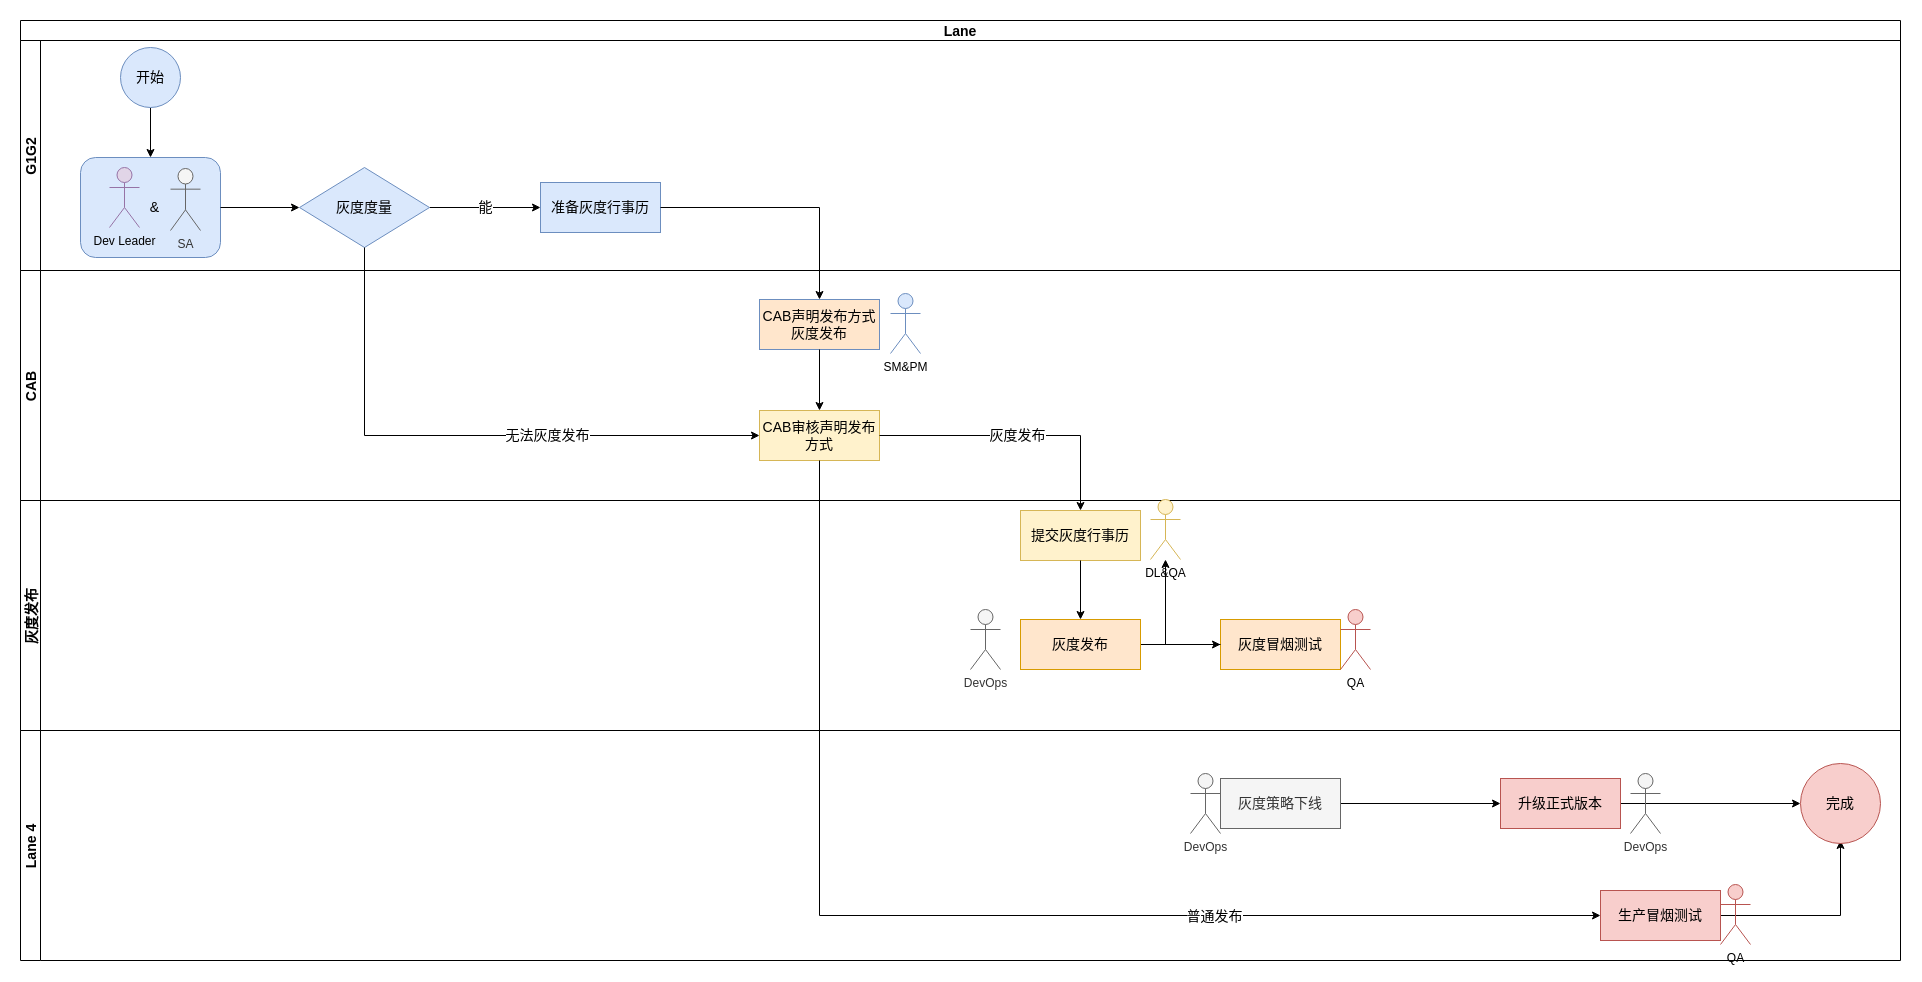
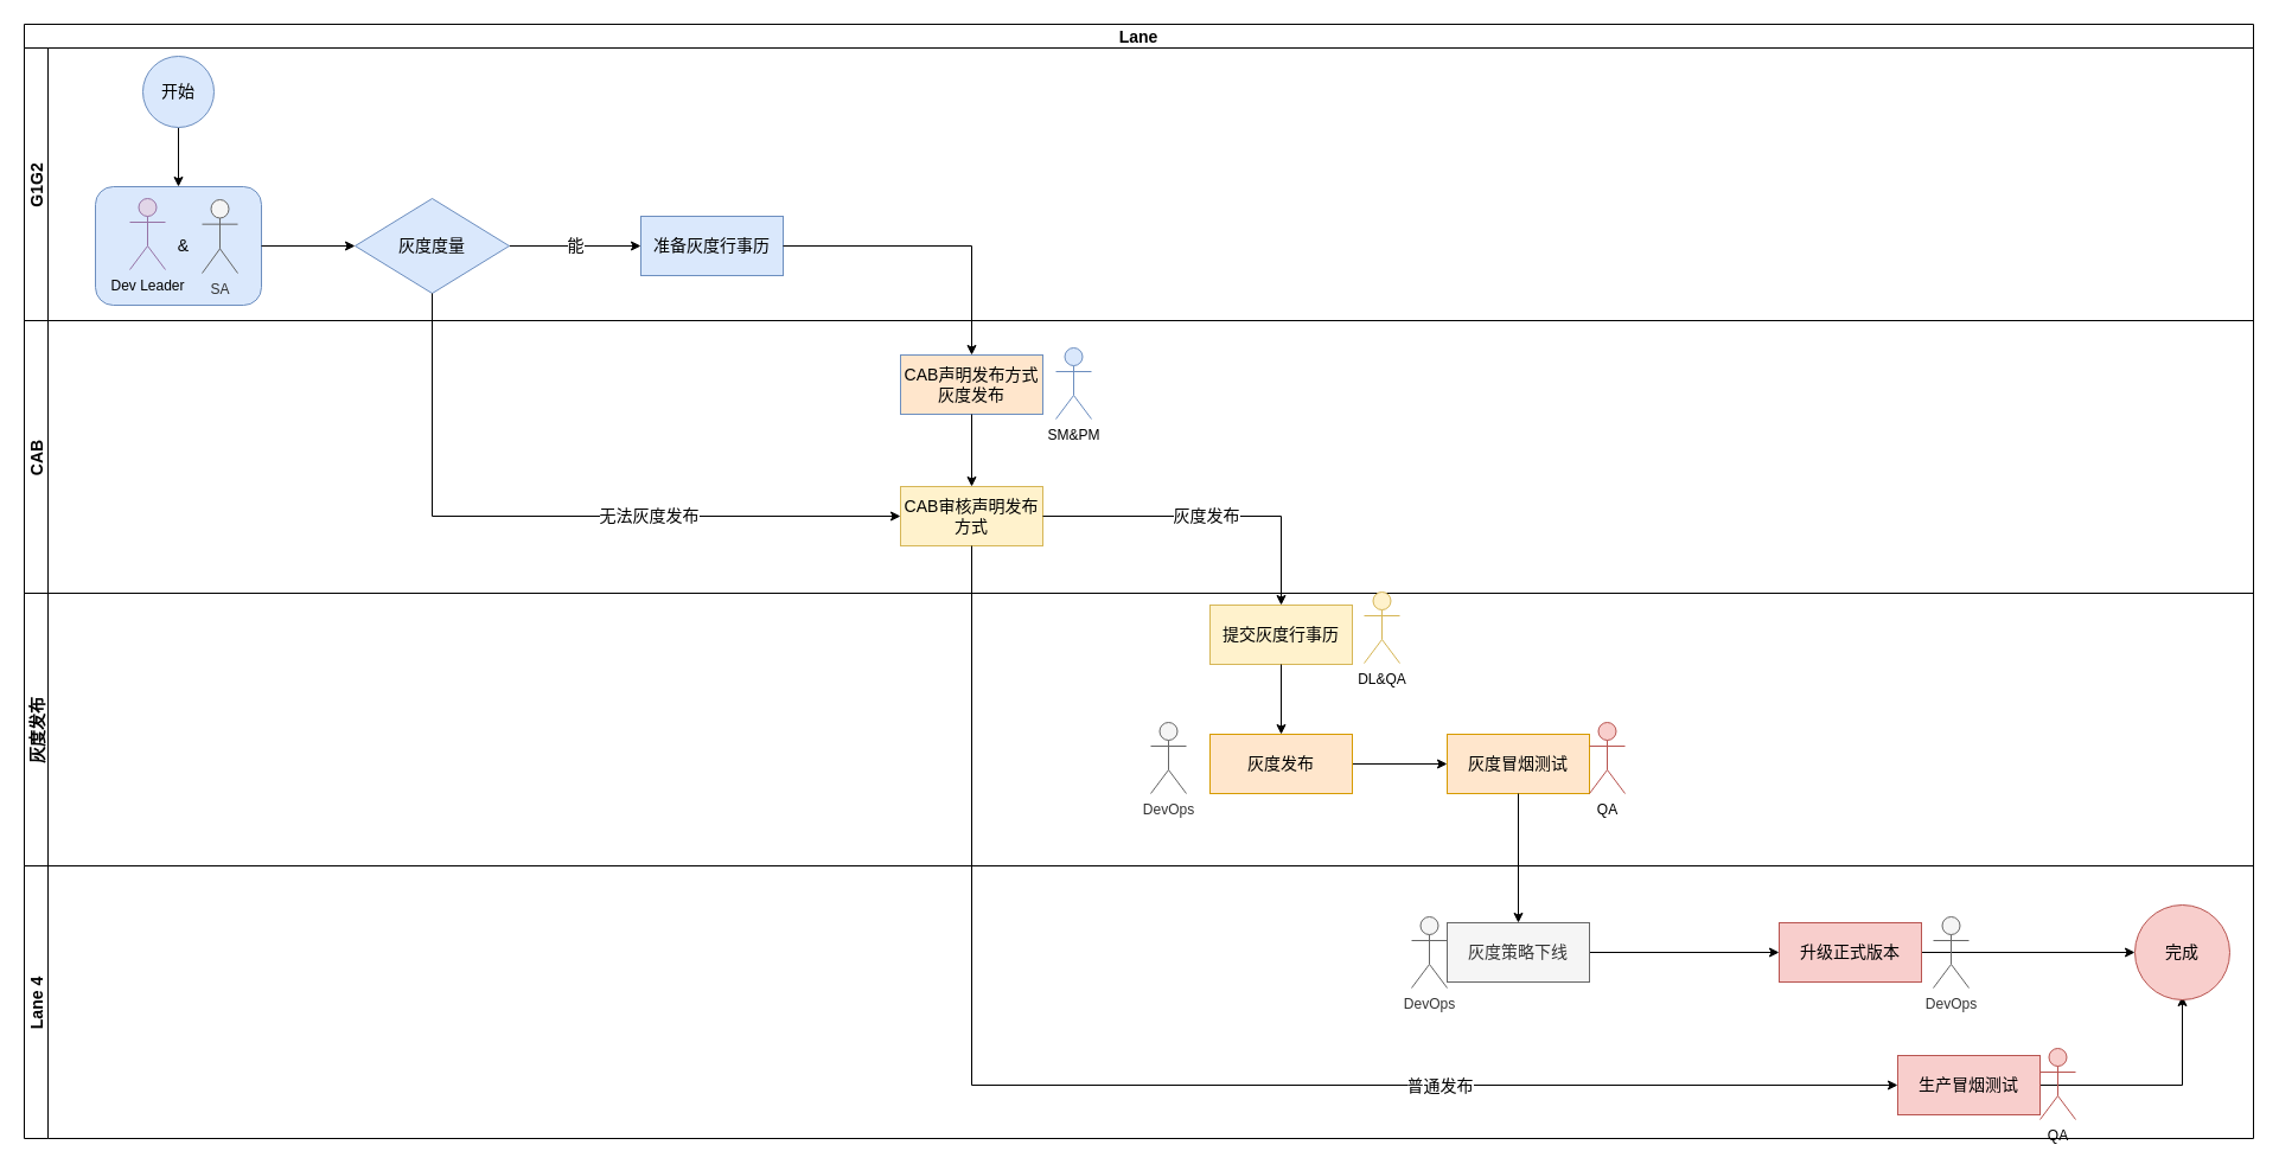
  <mxCell id="0" />
  <mxCell id="1" parent="0" />
  <mxCell id="2" value="Lane" style="swimlane;childLayout=stackLayout;resizeParent=1;resizeParentMax=0;horizontal=1;startSize=20;horizontalStack=0;fontSize=14;" vertex="1" parent="1"><mxGeometry x="20" y="20" width="1880" height="710" as="geometry" /></mxCell>
  <mxCell id="3" value="G1G2" style="swimlane;startSize=20;horizontal=0;fontSize=14;" vertex="1" parent="2"><mxGeometry y="20" width="1880" height="230" as="geometry" /></mxCell>
  <mxCell id="4" value="" style="rounded=1;whiteSpace=wrap;html=1;fontSize=14;fillColor=#dae8fc;strokeColor=#6c8ebf;" vertex="1" parent="3"><mxGeometry x="60" y="117" width="140" height="100" as="geometry" /></mxCell>
  <mxCell id="5" value="Dev Leader" style="shape=umlActor;verticalLabelPosition=bottom;verticalAlign=top;html=1;outlineConnect=0;fillColor=#e1d5e7;strokeColor=#9673a6;" vertex="1" parent="3"><mxGeometry x="89" y="127" width="30" height="60" as="geometry" /></mxCell>
  <mxCell id="6" value="SA" style="shape=umlActor;verticalLabelPosition=bottom;verticalAlign=top;html=1;outlineConnect=0;fillColor=#f5f5f5;strokeColor=#666666;fontColor=#333333;" vertex="1" parent="3"><mxGeometry x="150" y="128" width="30" height="62" as="geometry" /></mxCell>
  <mxCell id="7" value="能" style="edgeStyle=orthogonalEdgeStyle;rounded=0;orthogonalLoop=1;jettySize=auto;html=1;entryX=0;entryY=0.5;entryDx=0;entryDy=0;fontSize=14;" edge="1" parent="3" source="8" target="11"><mxGeometry relative="1" as="geometry" /></mxCell>
  <mxCell id="8" value="灰度度量" style="rhombus;whiteSpace=wrap;html=1;fontSize=14;fillColor=#dae8fc;strokeColor=#6c8ebf;" vertex="1" parent="3"><mxGeometry x="279" y="127" width="130" height="80" as="geometry" /></mxCell>
  <mxCell id="9" style="edgeStyle=orthogonalEdgeStyle;rounded=0;orthogonalLoop=1;jettySize=auto;html=1;fontSize=14;" edge="1" parent="3" source="4" target="8"><mxGeometry relative="1" as="geometry" /></mxCell>
  <mxCell id="10" value="&amp;amp;" style="text;html=1;align=center;verticalAlign=middle;resizable=0;points=[];autosize=1;strokeColor=none;fillColor=none;fontSize=14;" vertex="1" parent="3"><mxGeometry x="119" y="152" width="30" height="30" as="geometry" /></mxCell>
  <mxCell id="11" value="准备灰度行事历" style="rounded=1;whiteSpace=wrap;html=1;fontSize=14;fillColor=#dae8fc;strokeColor=#6c8ebf;arcSize=0;" vertex="1" parent="3"><mxGeometry x="520" y="142" width="120" height="50" as="geometry" /></mxCell>
  <mxCell id="12" style="edgeStyle=orthogonalEdgeStyle;rounded=0;orthogonalLoop=1;jettySize=auto;html=1;entryX=0.5;entryY=0;entryDx=0;entryDy=0;fontSize=14;" edge="1" parent="3" source="13" target="4"><mxGeometry relative="1" as="geometry" /></mxCell>
  <mxCell id="13" value="开始" style="ellipse;whiteSpace=wrap;html=1;aspect=fixed;fontSize=14;fillColor=#dae8fc;strokeColor=#6c8ebf;" vertex="1" parent="3"><mxGeometry x="100" y="7" width="60" height="60" as="geometry" /></mxCell>
  <mxCell id="14" value="CAB" style="swimlane;startSize=20;horizontal=0;fontSize=14;" vertex="1" parent="2"><mxGeometry y="250" width="1880" height="230" as="geometry" /></mxCell>
  <mxCell id="15" value="CAB审核声明发布方式" style="rounded=1;whiteSpace=wrap;html=1;fontSize=14;fillColor=#fff2cc;strokeColor=#d6b656;arcSize=0;" vertex="1" parent="14"><mxGeometry x="739" y="140" width="120" height="50" as="geometry" /></mxCell>
  <mxCell id="16" value="CAB声明发布方式&lt;br&gt;灰度发布" style="rounded=1;whiteSpace=wrap;html=1;fontSize=14;fillColor=#ffe6cc;strokeColor=#6c8ebf;arcSize=0;" vertex="1" parent="14"><mxGeometry x="739" y="29" width="120" height="50" as="geometry" /></mxCell>
  <mxCell id="17" value="" style="edgeStyle=orthogonalEdgeStyle;rounded=0;orthogonalLoop=1;jettySize=auto;html=1;fontSize=14;" edge="1" parent="14" source="16" target="15"><mxGeometry relative="1" as="geometry" /></mxCell>
  <mxCell id="18" value="SM&amp;amp;PM" style="shape=umlActor;verticalLabelPosition=bottom;verticalAlign=top;html=1;outlineConnect=0;fillColor=#dae8fc;strokeColor=#6c8ebf;" vertex="1" parent="14"><mxGeometry x="870" y="23" width="30" height="60" as="geometry" /></mxCell>
  <mxCell id="19" value="灰度发布" style="swimlane;startSize=20;horizontal=0;fontSize=14;" vertex="1" parent="2"><mxGeometry y="480" width="1880" height="230" as="geometry" /></mxCell>
  <mxCell id="20" value="" style="edgeStyle=orthogonalEdgeStyle;rounded=0;orthogonalLoop=1;jettySize=auto;html=1;fontSize=14;" edge="1" parent="19" source="21" target="22"><mxGeometry relative="1" as="geometry" /></mxCell>
  <mxCell id="21" value="灰度发布" style="rounded=1;whiteSpace=wrap;html=1;fontSize=14;fillColor=#ffe6cc;strokeColor=#d79b00;arcSize=0;" vertex="1" parent="19"><mxGeometry x="1000" y="119" width="120" height="50" as="geometry" /></mxCell>
  <mxCell id="22" value="灰度冒烟测试" style="rounded=1;whiteSpace=wrap;html=1;fontSize=14;fillColor=#ffe6cc;strokeColor=#d79b00;arcSize=0;" vertex="1" parent="19"><mxGeometry x="1200" y="119" width="120" height="50" as="geometry" /></mxCell>
  <mxCell id="23" value="QA" style="shape=umlActor;verticalLabelPosition=bottom;verticalAlign=top;html=1;outlineConnect=0;fillColor=#f8cecc;strokeColor=#b85450;" vertex="1" parent="19"><mxGeometry x="1320" y="109" width="30" height="60" as="geometry" /></mxCell>
  <mxCell id="24" value="DevOps" style="shape=umlActor;verticalLabelPosition=bottom;verticalAlign=top;html=1;outlineConnect=0;fillColor=#f5f5f5;strokeColor=#666666;fontColor=#333333;" vertex="1" parent="19"><mxGeometry x="950" y="109" width="30" height="60" as="geometry" /></mxCell>
  <mxCell id="25" value="提交灰度行事历" style="rounded=1;whiteSpace=wrap;html=1;fontSize=14;fillColor=#fff2cc;strokeColor=#d6b656;arcSize=0;" vertex="1" parent="19"><mxGeometry x="1000" y="10" width="120" height="50" as="geometry" /></mxCell>
  <mxCell id="26" style="edgeStyle=orthogonalEdgeStyle;rounded=0;orthogonalLoop=1;jettySize=auto;html=1;fontSize=14;exitX=0.5;exitY=1;exitDx=0;exitDy=0;" edge="1" parent="19" source="25" target="21"><mxGeometry relative="1" as="geometry"><mxPoint x="1060" y="70" as="sourcePoint" /></mxGeometry></mxCell>
  <mxCell id="27" value="DL&amp;amp;QA" style="shape=umlActor;verticalLabelPosition=bottom;verticalAlign=top;html=1;outlineConnect=0;fillColor=#fff2cc;strokeColor=#d6b656;" vertex="1" parent="19"><mxGeometry x="1130" y="-1" width="30" height="60" as="geometry" /></mxCell>
  <mxCell id="28" value="无法灰度发布" style="edgeStyle=orthogonalEdgeStyle;rounded=0;orthogonalLoop=1;jettySize=auto;html=1;fontSize=14;entryX=0;entryY=0.5;entryDx=0;entryDy=0;" edge="1" parent="2" source="8" target="15"><mxGeometry x="0.273" relative="1" as="geometry"><Array as="points"><mxPoint x="344" y="415" /></Array><mxPoint as="offset" /><mxPoint x="690" y="430" as="targetPoint" /></mxGeometry></mxCell>
  <mxCell id="29" value="" style="edgeStyle=orthogonalEdgeStyle;rounded=0;orthogonalLoop=1;jettySize=auto;html=1;fontSize=14;" edge="1" parent="2" source="11" target="16"><mxGeometry relative="1" as="geometry" /></mxCell>
  <mxCell id="30" value="灰度发布" style="edgeStyle=orthogonalEdgeStyle;rounded=0;orthogonalLoop=1;jettySize=auto;html=1;fontSize=14;" edge="1" parent="2" source="15" target="25"><mxGeometry relative="1" as="geometry" /></mxCell>
- <mxCell id="31" style="edgeStyle=orthogonalEdgeStyle;rounded=0;orthogonalLoop=1;jettySize=auto;html=1;fontSize=14;" edge="1" parent="1" source="22" target="27"><mxGeometry relative="1" as="geometry" /></mxCell>
+ <mxCell id="31" style="edgeStyle=orthogonalEdgeStyle;rounded=0;orthogonalLoop=1;jettySize=auto;html=1;fontSize=14;" edge="1" parent="1" source="22" target="34"><mxGeometry relative="1" as="geometry" /></mxCell>
  <mxCell id="32" value="Lane 4" style="swimlane;startSize=20;horizontal=0;fontSize=14;" vertex="1" parent="1"><mxGeometry x="20" y="730" width="1880" height="230" as="geometry" /></mxCell>
  <mxCell id="33" style="edgeStyle=orthogonalEdgeStyle;rounded=0;orthogonalLoop=1;jettySize=auto;html=1;exitX=1;exitY=0.5;exitDx=0;exitDy=0;entryX=0;entryY=0.5;entryDx=0;entryDy=0;" edge="1" parent="32" source="34" target="40"><mxGeometry relative="1" as="geometry" /></mxCell>
  <mxCell id="34" value="灰度策略下线" style="rounded=1;whiteSpace=wrap;html=1;fontSize=14;fillColor=#f5f5f5;strokeColor=#666666;arcSize=0;fontColor=#333333;" vertex="1" parent="32"><mxGeometry x="1200" y="48" width="120" height="50" as="geometry" /></mxCell>
  <mxCell id="35" style="edgeStyle=orthogonalEdgeStyle;rounded=0;orthogonalLoop=1;jettySize=auto;html=1;exitX=1;exitY=0.5;exitDx=0;exitDy=0;entryX=0.5;entryY=0.962;entryDx=0;entryDy=0;entryPerimeter=0;" edge="1" parent="32" source="36" target="37"><mxGeometry relative="1" as="geometry"><mxPoint x="1820" y="120" as="targetPoint" /></mxGeometry></mxCell>
  <mxCell id="36" value="生产冒烟测试" style="rounded=1;whiteSpace=wrap;html=1;fontSize=14;fillColor=#f8cecc;strokeColor=#b85450;arcSize=0;" vertex="1" parent="32"><mxGeometry x="1580" y="160" width="120" height="50" as="geometry" /></mxCell>
  <mxCell id="37" value="完成" style="ellipse;whiteSpace=wrap;html=1;aspect=fixed;fontSize=14;fillColor=#f8cecc;strokeColor=#b85450;" vertex="1" parent="32"><mxGeometry x="1780" y="33" width="80" height="80" as="geometry" /></mxCell>
  <mxCell id="38" value="DevOps" style="shape=umlActor;verticalLabelPosition=bottom;verticalAlign=top;html=1;outlineConnect=0;fillColor=#f5f5f5;strokeColor=#666666;fontColor=#333333;" vertex="1" parent="32"><mxGeometry x="1170" y="43" width="30" height="60" as="geometry" /></mxCell>
  <mxCell id="39" style="edgeStyle=orthogonalEdgeStyle;rounded=0;orthogonalLoop=1;jettySize=auto;html=1;exitX=1;exitY=0.5;exitDx=0;exitDy=0;entryX=0;entryY=0.5;entryDx=0;entryDy=0;" edge="1" parent="32" source="40" target="37"><mxGeometry relative="1" as="geometry" /></mxCell>
  <mxCell id="40" value="升级正式版本" style="rounded=1;whiteSpace=wrap;html=1;fontSize=14;fillColor=#f8cecc;strokeColor=#b85450;arcSize=0;" vertex="1" parent="32"><mxGeometry x="1480" y="48" width="120" height="50" as="geometry" /></mxCell>
  <mxCell id="41" value="QA" style="shape=umlActor;verticalLabelPosition=bottom;verticalAlign=top;html=1;outlineConnect=0;fillColor=#f8cecc;strokeColor=#b85450;" vertex="1" parent="32"><mxGeometry x="1700" y="154" width="30" height="60" as="geometry" /></mxCell>
  <mxCell id="42" value="DevOps" style="shape=umlActor;verticalLabelPosition=bottom;verticalAlign=top;html=1;outlineConnect=0;fillColor=#f5f5f5;strokeColor=#666666;fontColor=#333333;" vertex="1" parent="32"><mxGeometry x="1610" y="43" width="30" height="60" as="geometry" /></mxCell>
  <mxCell id="43" style="edgeStyle=orthogonalEdgeStyle;rounded=0;orthogonalLoop=1;jettySize=auto;html=1;exitX=0.5;exitY=1;exitDx=0;exitDy=0;entryX=0;entryY=0.5;entryDx=0;entryDy=0;" edge="1" parent="1" source="15" target="36"><mxGeometry relative="1" as="geometry" /></mxCell>
  <mxCell id="44" value="普通发布" style="edgeLabel;html=1;align=center;verticalAlign=middle;resizable=0;points=[];fontSize=14;" vertex="1" connectable="0" parent="43"><mxGeometry x="0.373" relative="1" as="geometry"><mxPoint as="offset" /></mxGeometry></mxCell>
